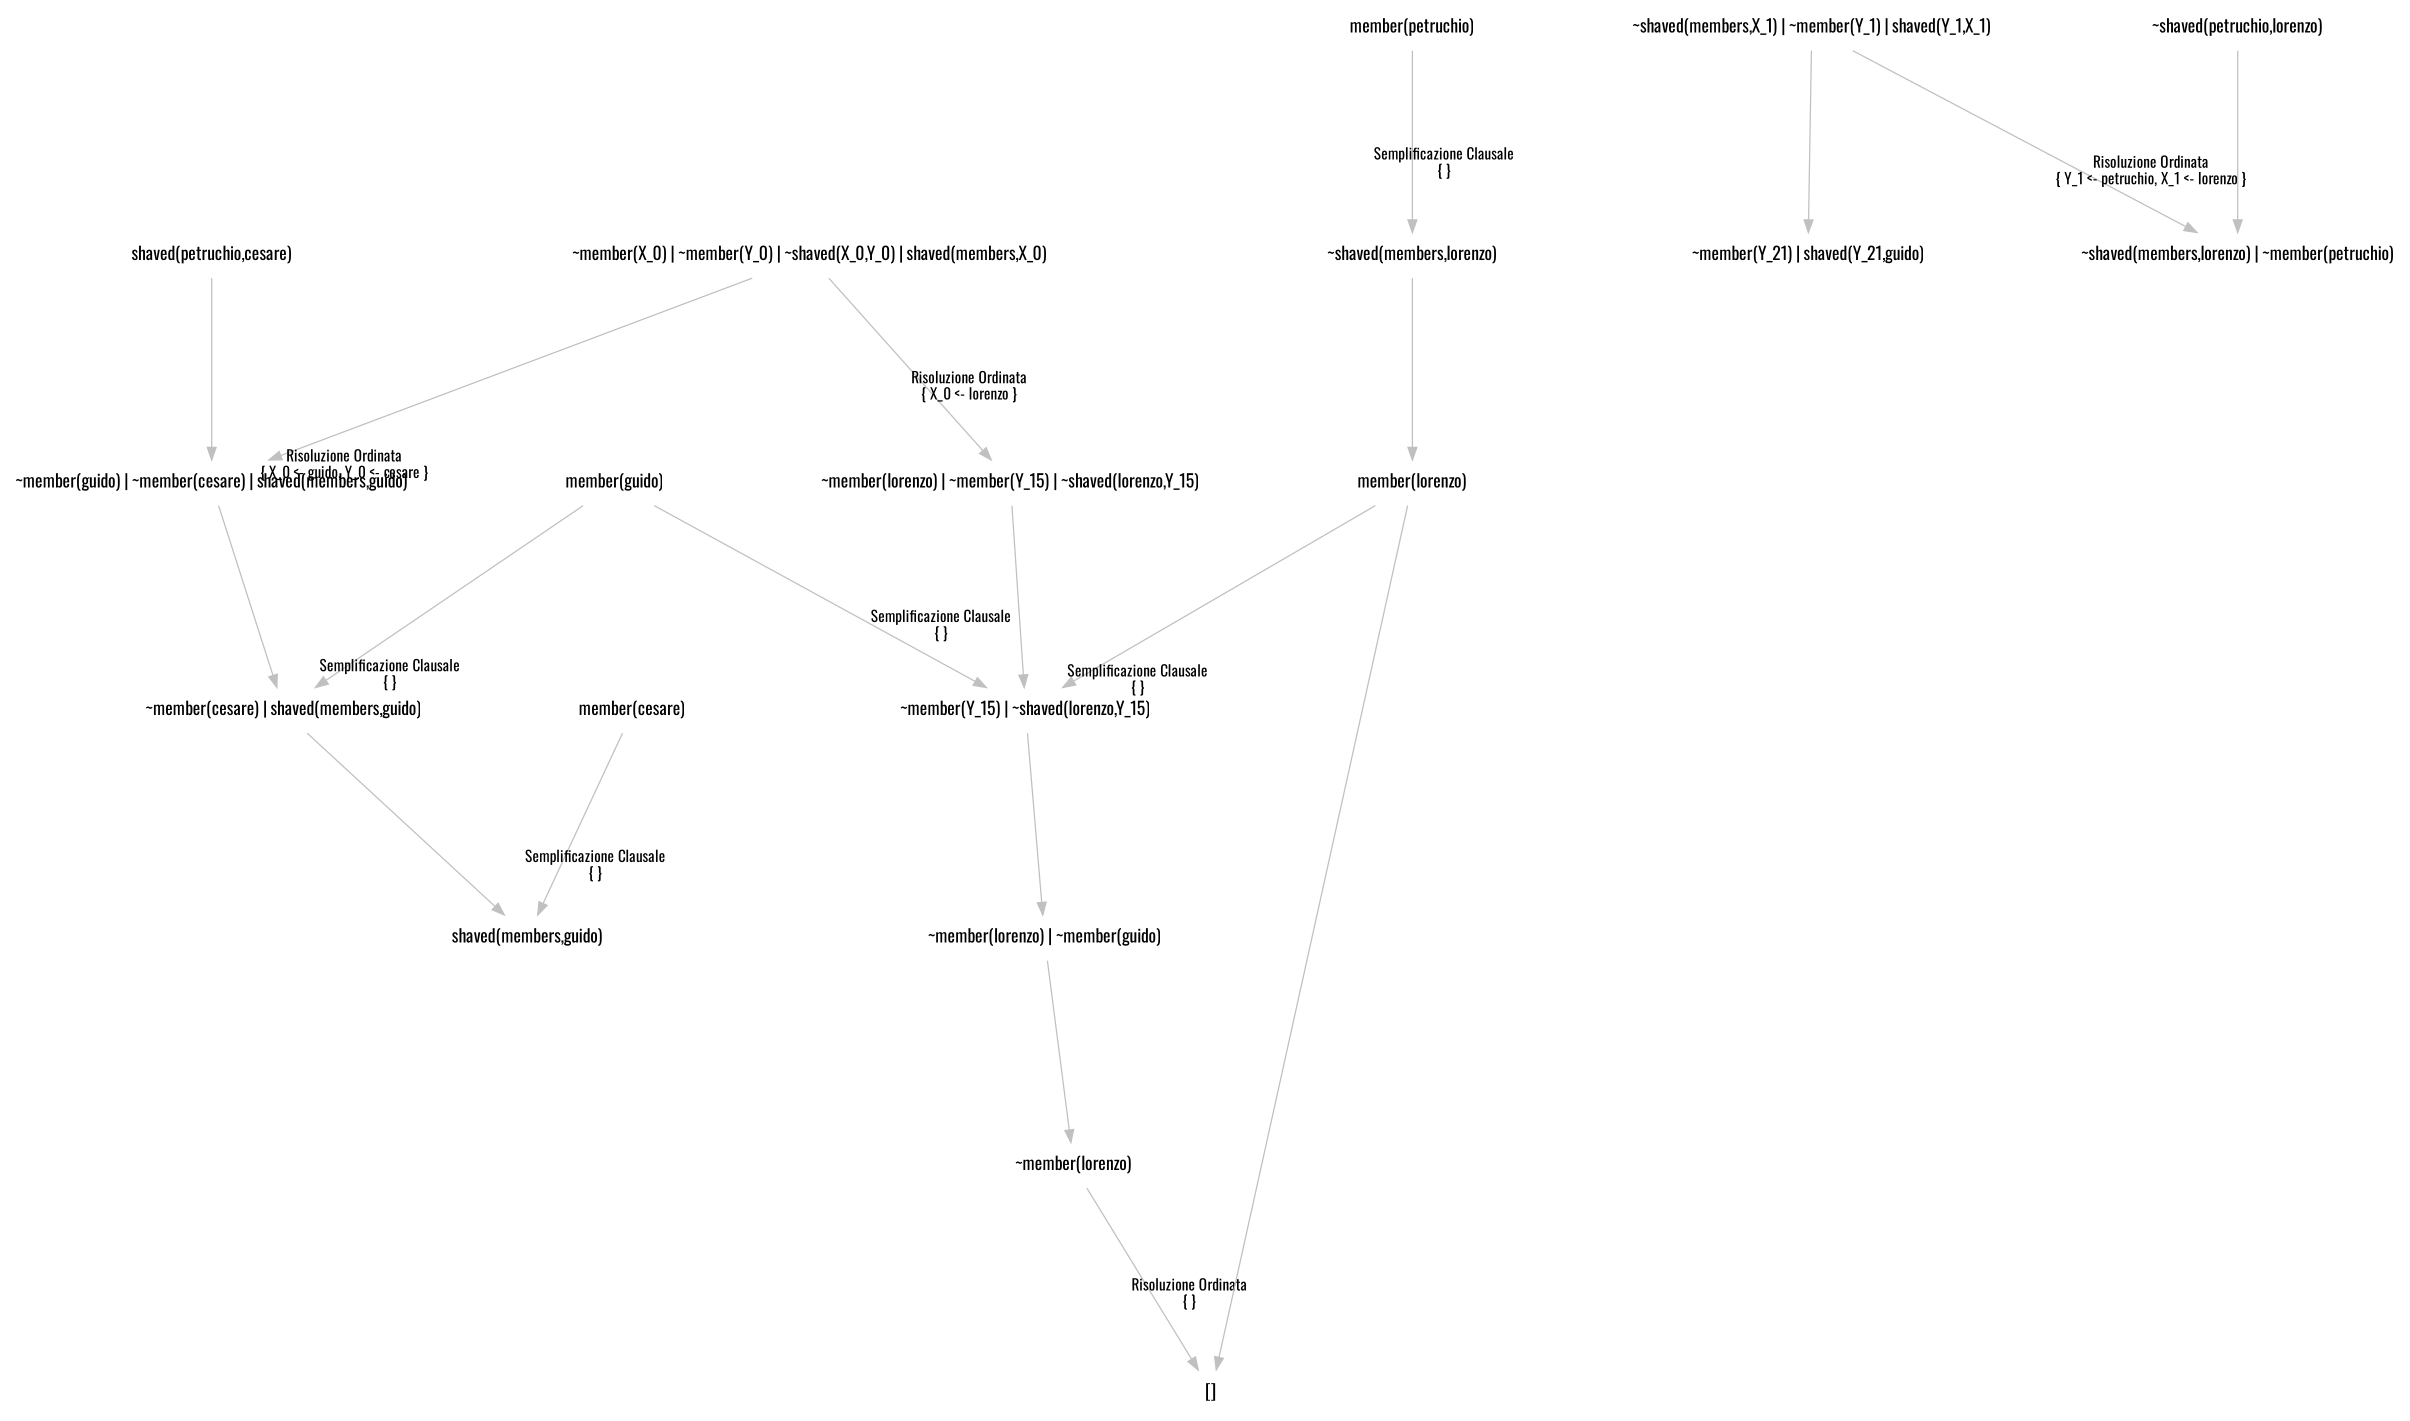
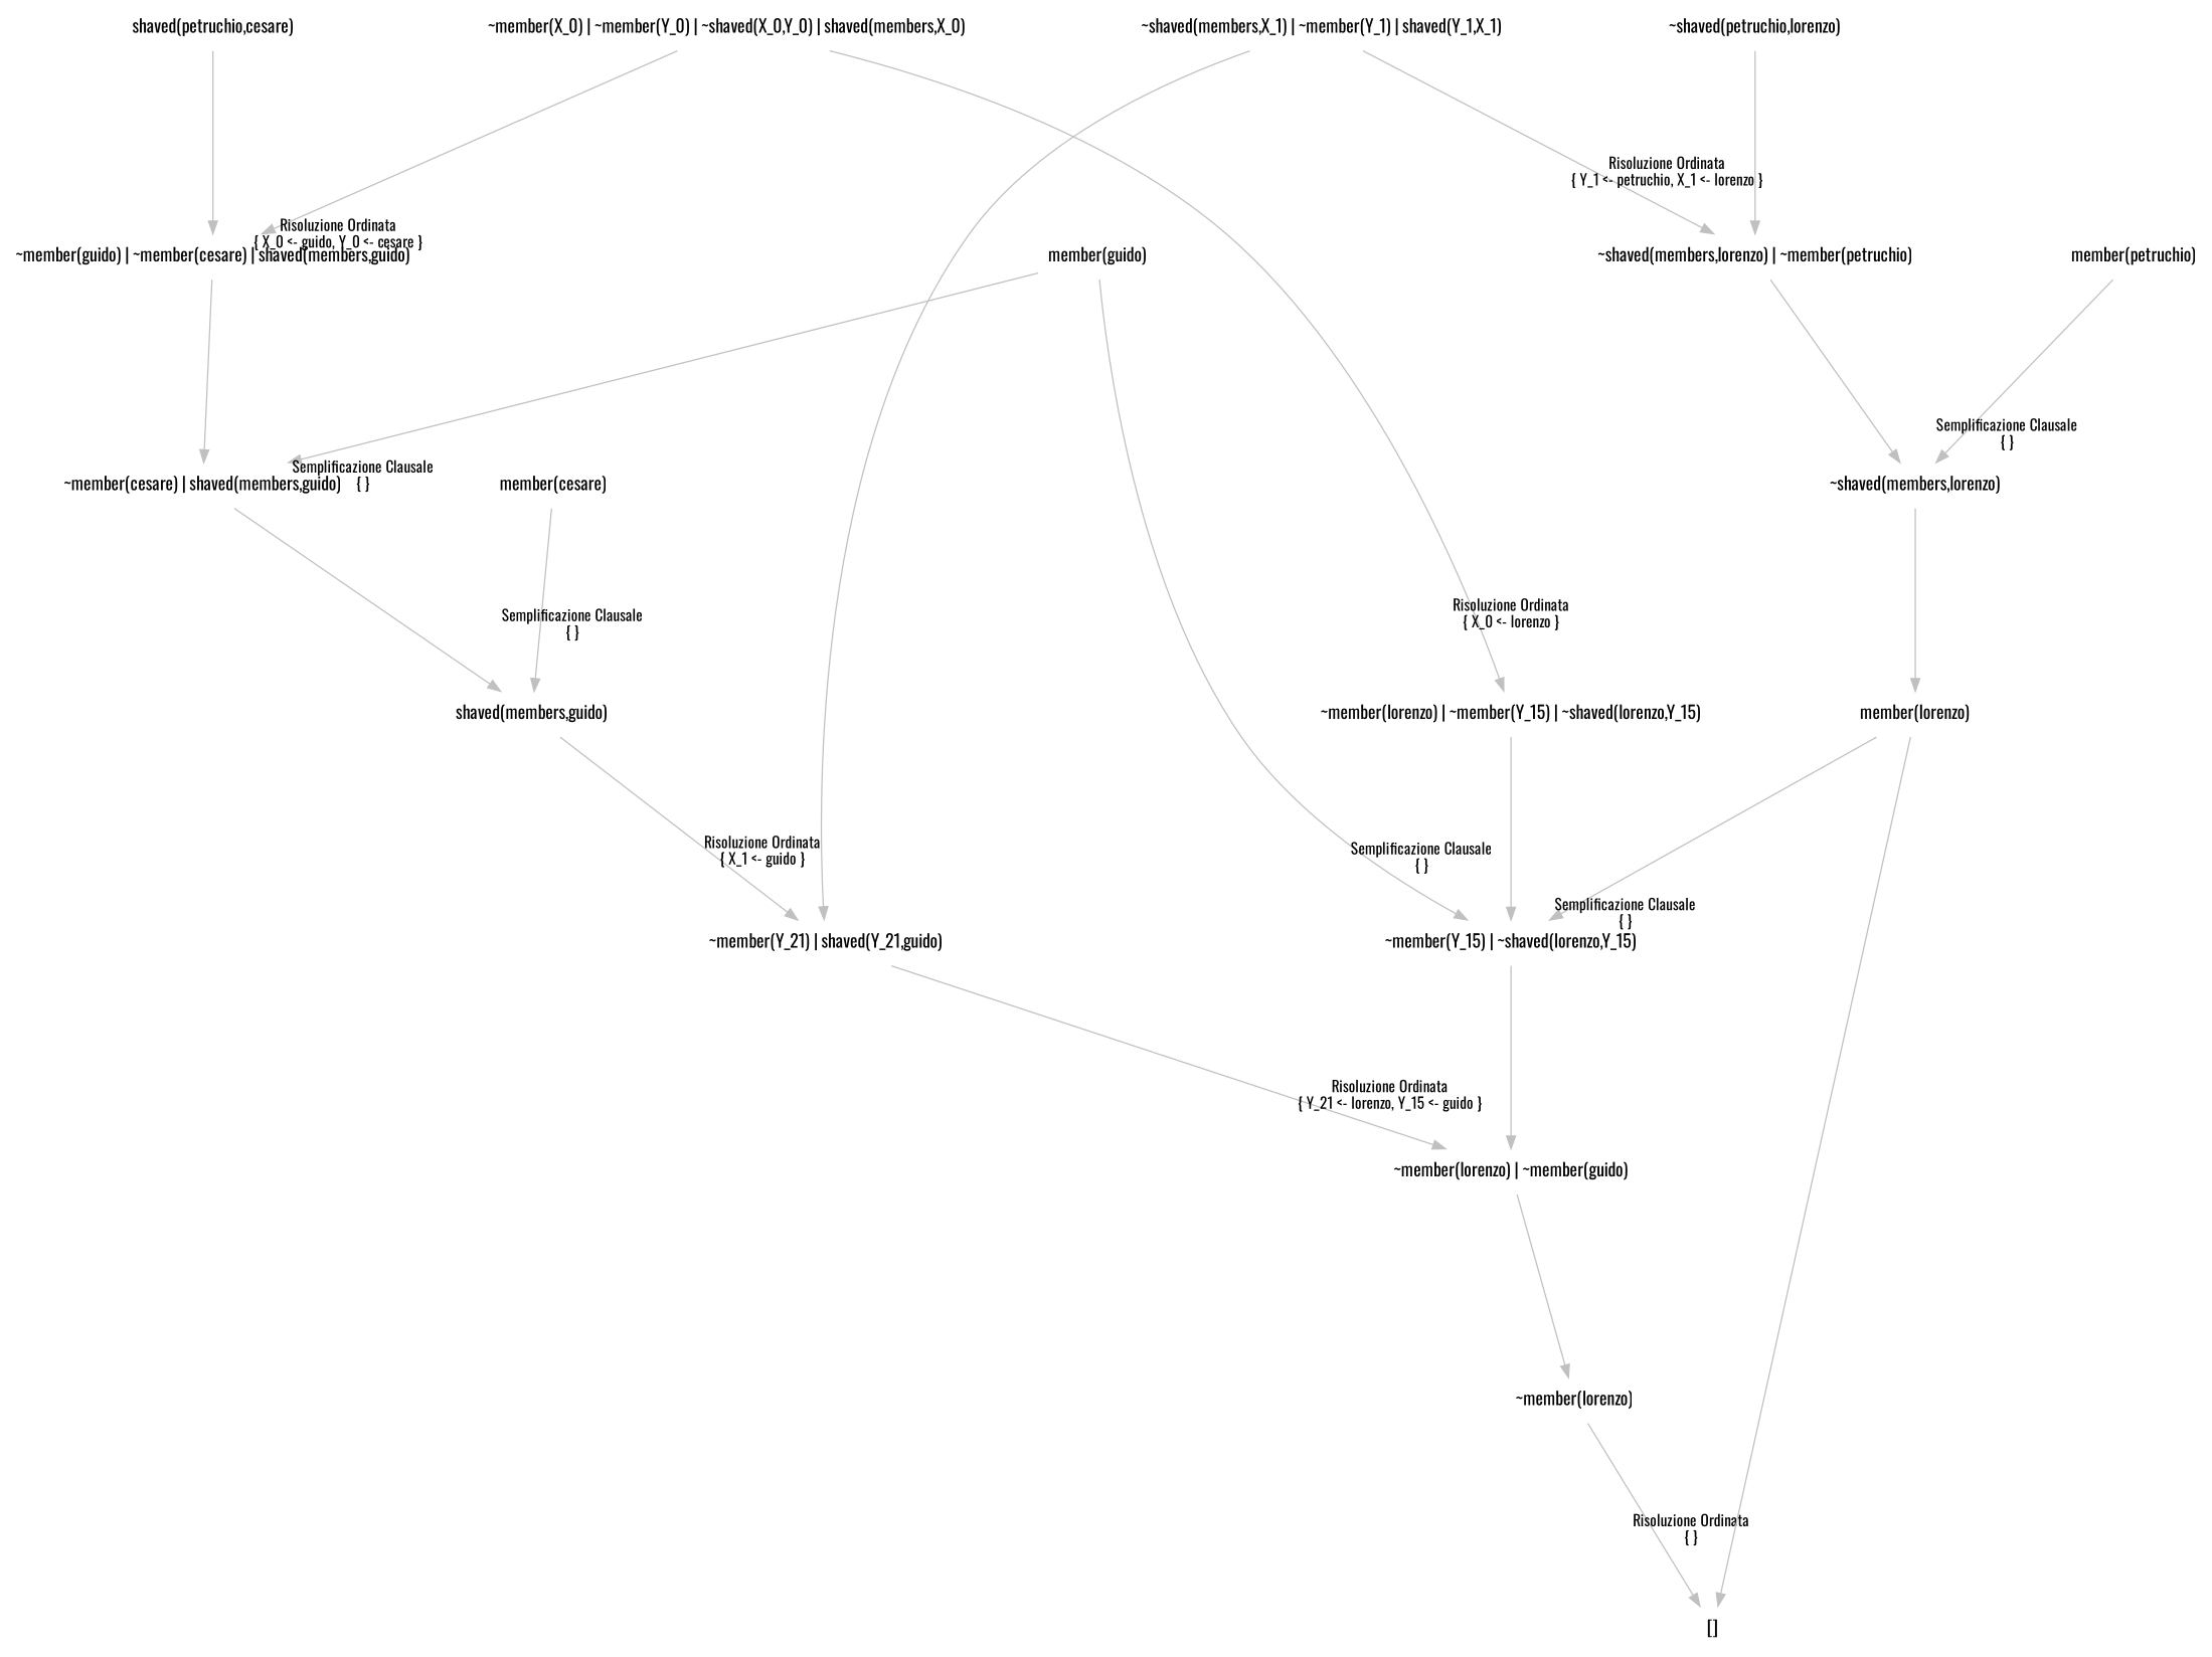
  digraph {
    fontname=Oswald
    nodesep=1.5
    ranksep=2
    node [fontname=Oswald shape=plaintext]
    edge [color=gray fontname=Oswald]
    "~member(lorenzo)"
    "[]"
    "member(guido)"
    "~member(cesare) | shaved(members,guido)"
    "~member(Y_15) | ~shaved(lorenzo,Y_15)"
    "shaved(members,guido)"
    "~member(lorenzo) | ~member(guido)"
    "~member(Y_21) | shaved(Y_21,guido)"
    "member(cesare)"
    "~member(guido) | ~member(cesare) | shaved(members,guido)"
    "~member(X_0) | ~member(Y_0) | ~shaved(X_0,Y_0) | shaved(members,X_0)"
    "~member(lorenzo) | ~member(Y_15) | ~shaved(lorenzo,Y_15)"
    n13 [label="shaved(petruchio,cesare)"]
    "~shaved(members,X_1) | ~member(Y_1) | shaved(Y_1,X_1)"
    "~shaved(members,lorenzo) | ~member(petruchio)"
    "~shaved(members,lorenzo)"
    "member(lorenzo)"
    "member(petruchio)"
    "~shaved(petruchio,lorenzo)"
    "~member(lorenzo)" -> "[]" [headlabel="Risoluzione Ordinata\n{ }" labeldistance=6 labelfontcolor=black labelfontsize=12]
    "member(guido)" -> "~member(cesare) | shaved(members,guido)" [headlabel="Semplificazione Clausale\n{ }" labeldistance=6 labelfontcolor=black labelfontsize=12]
    "member(guido)" -> "~member(Y_15) | ~shaved(lorenzo,Y_15)" [headlabel="Semplificazione Clausale\n{ }" labeldistance=6 labelfontcolor=black labelfontsize=12]
    "~member(cesare) | shaved(members,guido)" -> "shaved(members,guido)"
    "~member(Y_15) | ~shaved(lorenzo,Y_15)" -> "~member(lorenzo) | ~member(guido)"
+   "shaved(members,guido)" -> "~member(Y_21) | shaved(Y_21,guido)" [headlabel="Risoluzione Ordinata\n{ X_1 <- guido }" labeldistance=6 labelfontcolor=black labelfontsize=12]
    "~member(lorenzo) | ~member(guido)" -> "~member(lorenzo)"
+   "~member(Y_21) | shaved(Y_21,guido)" -> "~member(lorenzo) | ~member(guido)" [headlabel="Risoluzione Ordinata\n{ Y_21 <- lorenzo, Y_15 <- guido }" labeldistance=6 labelfontcolor=black labelfontsize=12]
    "member(cesare)" -> "shaved(members,guido)" [headlabel="Semplificazione Clausale\n{ }" labeldistance=6 labelfontcolor=black labelfontsize=12]
    "~member(guido) | ~member(cesare) | shaved(members,guido)" -> "~member(cesare) | shaved(members,guido)"
    "~member(X_0) | ~member(Y_0) | ~shaved(X_0,Y_0) | shaved(members,X_0)" -> "~member(guido) | ~member(cesare) | shaved(members,guido)" [headlabel="Risoluzione Ordinata\n{ X_0 <- guido, Y_0 <- cesare }" labeldistance=6 labelfontcolor=black labelfontsize=12]
    "~member(X_0) | ~member(Y_0) | ~shaved(X_0,Y_0) | shaved(members,X_0)" -> "~member(lorenzo) | ~member(Y_15) | ~shaved(lorenzo,Y_15)" [headlabel="Risoluzione Ordinata\n{ X_0 <- lorenzo }" labeldistance=6 labelfontcolor=black labelfontsize=12]
    "~member(lorenzo) | ~member(Y_15) | ~shaved(lorenzo,Y_15)" -> "~member(Y_15) | ~shaved(lorenzo,Y_15)"
    n13 -> "~member(guido) | ~member(cesare) | shaved(members,guido)"
    "~shaved(members,X_1) | ~member(Y_1) | shaved(Y_1,X_1)" -> "~member(Y_21) | shaved(Y_21,guido)"
    "~shaved(members,X_1) | ~member(Y_1) | shaved(Y_1,X_1)" -> "~shaved(members,lorenzo) | ~member(petruchio)" [headlabel="Risoluzione Ordinata\n{ Y_1 <- petruchio, X_1 <- lorenzo }" labeldistance=6 labelfontcolor=black labelfontsize=12]
+   "~shaved(members,lorenzo) | ~member(petruchio)" -> "~shaved(members,lorenzo)"
    "~shaved(members,lorenzo)" -> "member(lorenzo)"
    "member(lorenzo)" -> "[]"
    "member(lorenzo)" -> "~member(Y_15) | ~shaved(lorenzo,Y_15)" [headlabel="Semplificazione Clausale\n{ }" labeldistance=6 labelfontcolor=black labelfontsize=12]
    "member(petruchio)" -> "~shaved(members,lorenzo)" [headlabel="Semplificazione Clausale\n{ }" labeldistance=6 labelfontcolor=black labelfontsize=12]
    "~shaved(petruchio,lorenzo)" -> "~shaved(members,lorenzo) | ~member(petruchio)"
  }
